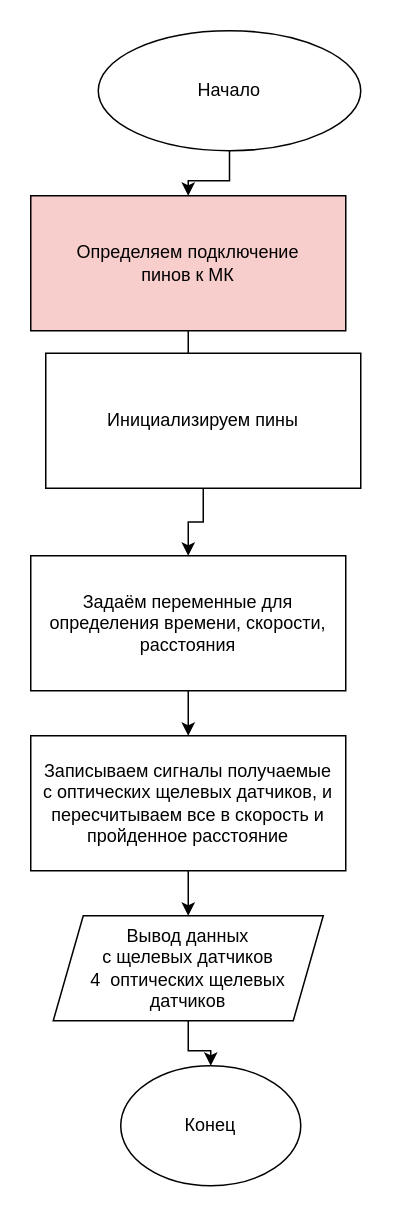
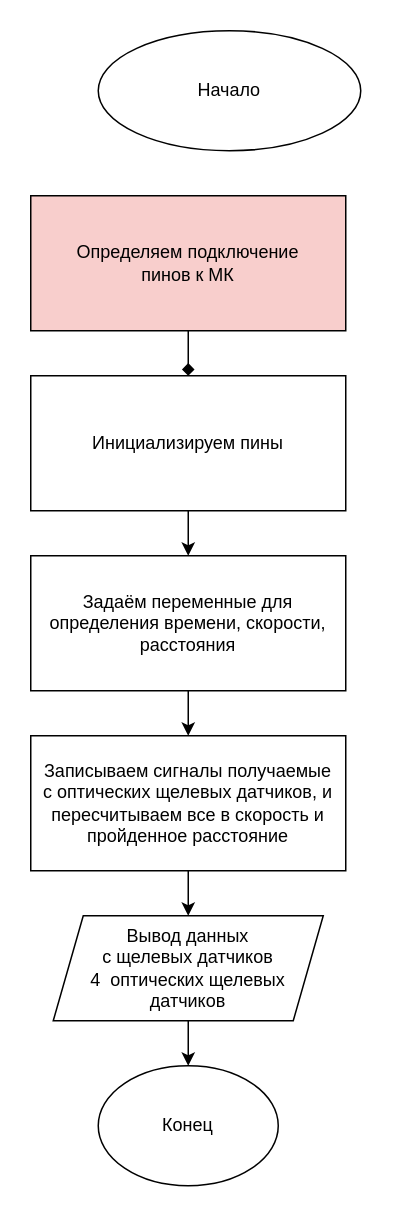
  <mxCell id="0" />
  <mxCell id="1" parent="0" />
- <mxCell id="2" style="edgeStyle=orthogonalEdgeStyle;rounded=0;orthogonalLoop=1;jettySize=auto;html=1;exitX=0.5;exitY=1;exitDx=0;exitDy=0;" edge="1" parent="1" source="3" target="5"><mxGeometry relative="1" as="geometry" /></mxCell>
  <mxCell id="3" value="Начало" style="ellipse;whiteSpace=wrap;html=1;" vertex="1" parent="1"><mxGeometry x="65" y="20" width="175" height="80" as="geometry" /></mxCell>
  <mxCell id="4" style="edgeStyle=orthogonalEdgeStyle;rounded=0;orthogonalLoop=1;jettySize=auto;html=1;exitX=0.5;exitY=1;exitDx=0;exitDy=0;endArrow=diamond;" edge="1" parent="1" source="5" target="7"><mxGeometry relative="1" as="geometry" /></mxCell>
  <mxCell id="5" value="Определяем подключение &lt;br&gt;пинов к МК" style="rounded=0;whiteSpace=wrap;html=1;fillColor=#f8cecc;" vertex="1" parent="1"><mxGeometry x="20" y="130" width="210" height="90" as="geometry" /></mxCell>
  <mxCell id="6" style="edgeStyle=orthogonalEdgeStyle;rounded=0;orthogonalLoop=1;jettySize=auto;html=1;exitX=0.5;exitY=1;exitDx=0;exitDy=0;" edge="1" parent="1" source="7" target="9"><mxGeometry relative="1" as="geometry" /></mxCell>
- <mxCell id="7" value="Инициализируем пины" style="rounded=0;whiteSpace=wrap;html=1;" vertex="1" parent="1"><mxGeometry x="30" y="235" width="210" height="90" as="geometry" /></mxCell>
+ <mxCell id="7" value="Инициализируем пины" style="rounded=0;whiteSpace=wrap;html=1;" vertex="1" parent="1"><mxGeometry x="20" y="250" width="210" height="90" as="geometry" /></mxCell>
  <mxCell id="8" style="edgeStyle=orthogonalEdgeStyle;rounded=0;orthogonalLoop=1;jettySize=auto;html=1;" edge="1" parent="1" source="9" target="14"><mxGeometry relative="1" as="geometry" /></mxCell>
  <mxCell id="9" value="Задаём переменные для определения времени, cкорости, расстояния" style="rounded=0;whiteSpace=wrap;html=1;" vertex="1" parent="1"><mxGeometry x="20" y="370" width="210" height="90" as="geometry" /></mxCell>
  <mxCell id="10" style="edgeStyle=orthogonalEdgeStyle;rounded=0;orthogonalLoop=1;jettySize=auto;html=1;" edge="1" parent="1" source="11" target="12"><mxGeometry relative="1" as="geometry" /></mxCell>
  <mxCell id="11" value="Вывод данных &lt;br&gt;с щелевых датчиков 4&amp;nbsp;&amp;nbsp;оптических щелевых датчиков" style="shape=parallelogram;perimeter=parallelogramPerimeter;whiteSpace=wrap;html=1;fixedSize=1;" vertex="1" parent="1"><mxGeometry x="35" y="610" width="180" height="70" as="geometry" /></mxCell>
- <mxCell id="12" value="Конец" style="ellipse;whiteSpace=wrap;html=1;" vertex="1" parent="1"><mxGeometry x="80" y="710" width="120" height="80" as="geometry" /></mxCell>
+ <mxCell id="12" value="Конец" style="ellipse;whiteSpace=wrap;html=1;" vertex="1" parent="1"><mxGeometry x="65" y="710" width="120" height="80" as="geometry" /></mxCell>
  <mxCell id="13" style="edgeStyle=orthogonalEdgeStyle;rounded=0;orthogonalLoop=1;jettySize=auto;html=1;" edge="1" parent="1" source="14" target="11"><mxGeometry relative="1" as="geometry" /></mxCell>
  <mxCell id="14" value="Записываем сигналы получаемые &lt;br&gt;с оптических щелевых датчиков, и пересчитываем все в скорость и пройденное расстояние" style="rounded=0;whiteSpace=wrap;html=1;" vertex="1" parent="1"><mxGeometry x="20" y="490" width="210" height="90" as="geometry" /></mxCell>
